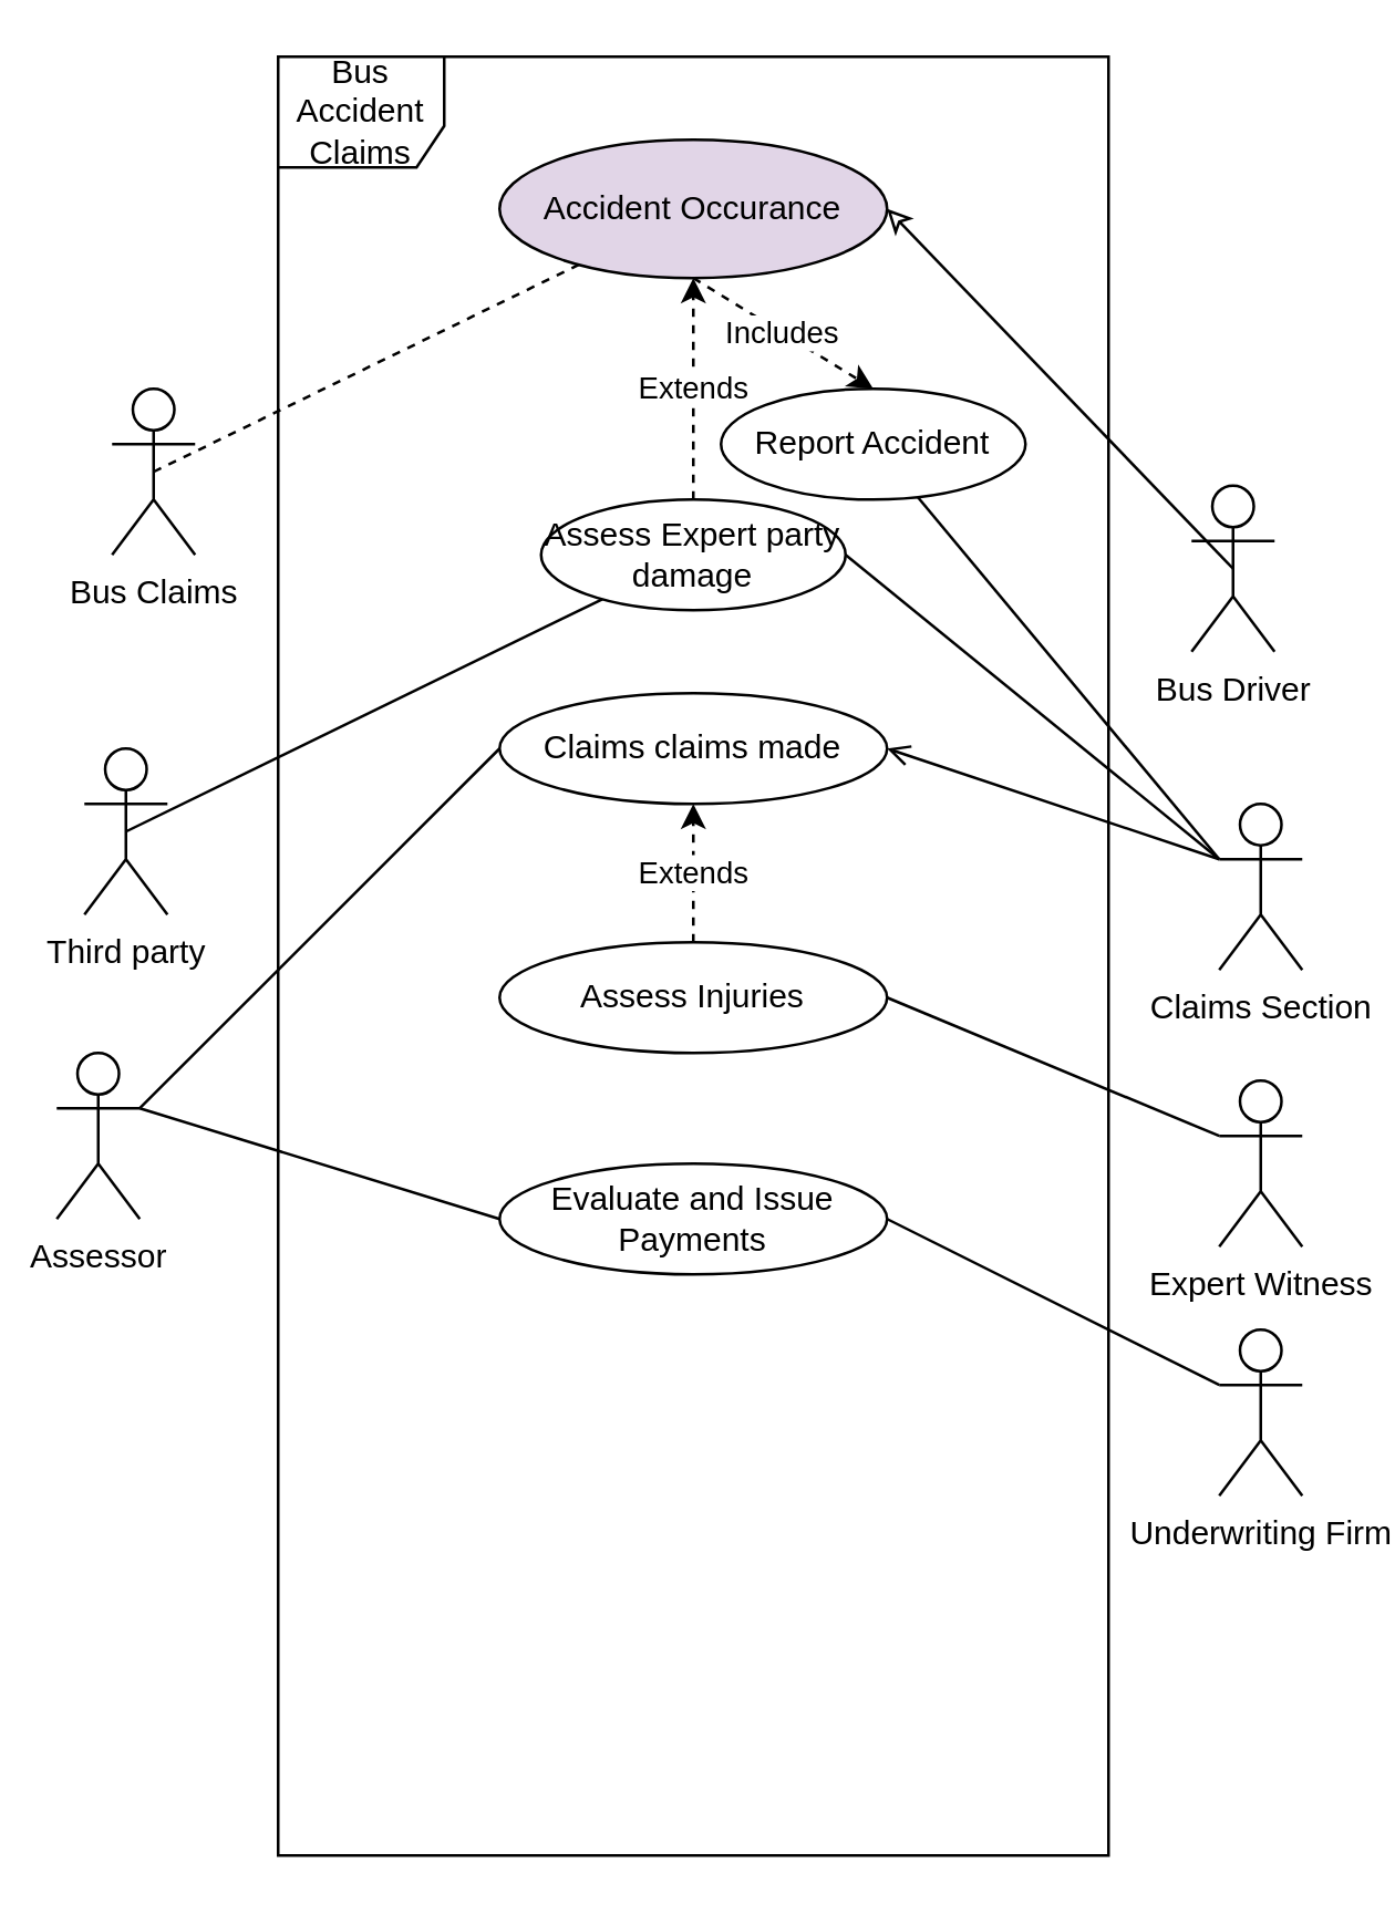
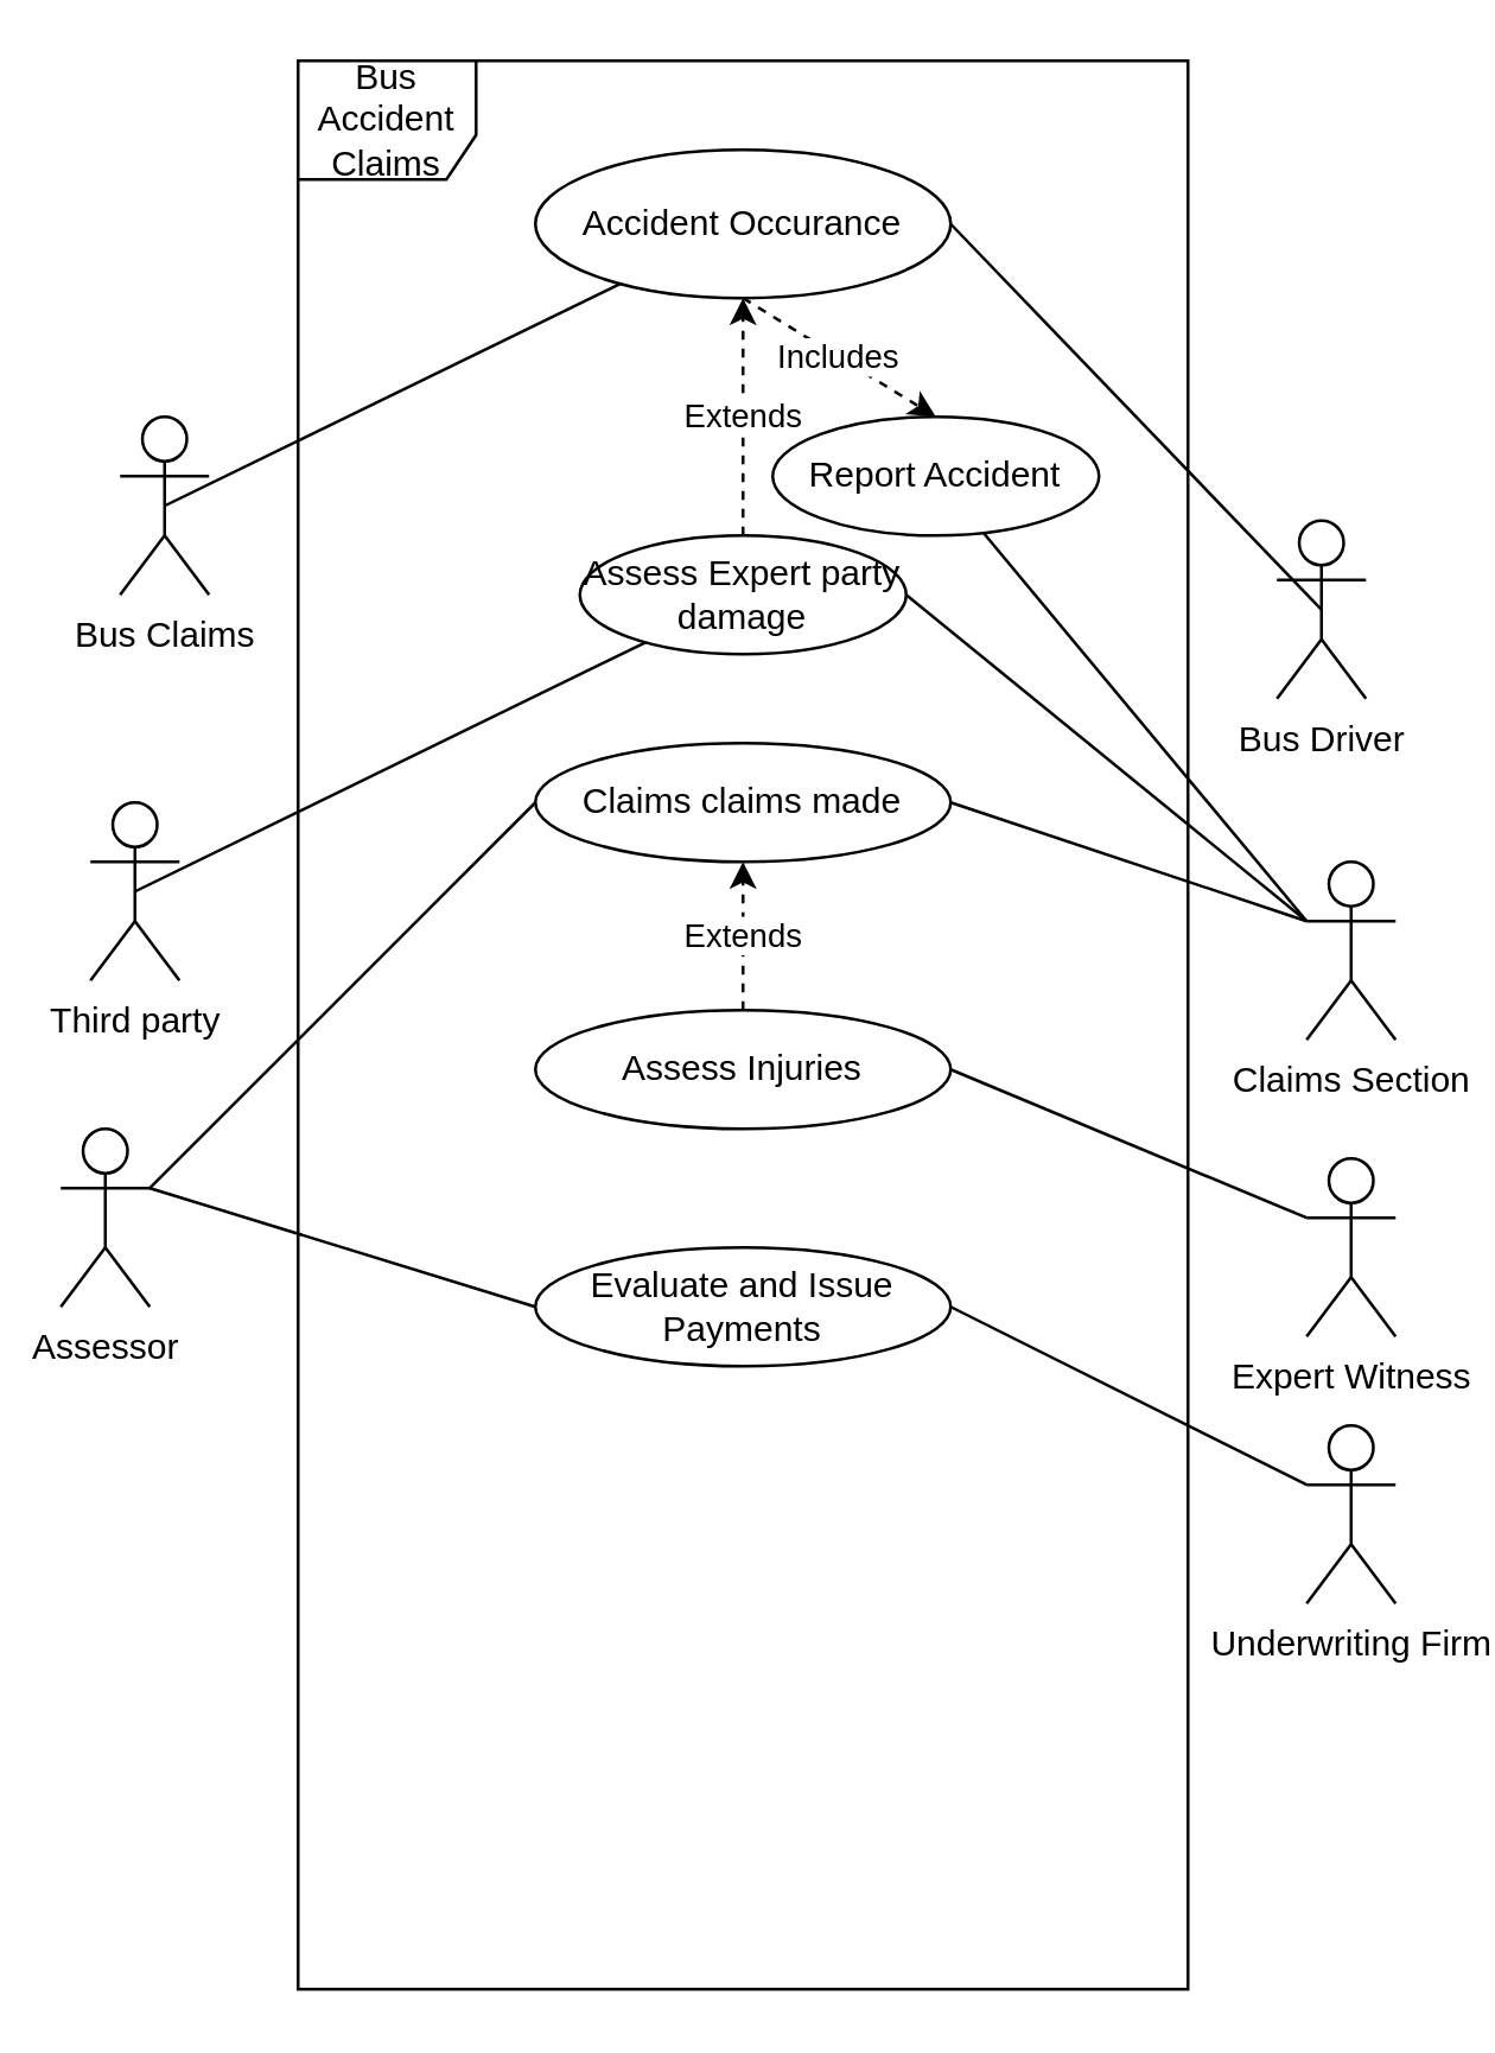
  <mxCell id="0" />
  <mxCell id="1" parent="0" />
  <mxCell id="2" value="Bus Accident Claims" style="shape=umlFrame;whiteSpace=wrap;html=1;width=60;height=40;" vertex="1" parent="1"><mxGeometry x="100" width="300" height="650" as="geometry" y="20" /></mxCell>
  <mxCell id="3" style="edgeStyle=none;rounded=0;orthogonalLoop=1;jettySize=auto;html=1;exitX=0.5;exitY=0.5;exitDx=0;exitDy=0;exitPerimeter=0;endArrow=none;endFill=0;" edge="1" parent="1" source="4" target="17"><mxGeometry relative="1" as="geometry" /></mxCell>
  <mxCell id="4" value="Third party" style="shape=umlActor;verticalLabelPosition=bottom;verticalAlign=top;html=1;" vertex="1" parent="1"><mxGeometry x="30" y="270" width="30" height="60" as="geometry" /></mxCell>
  <mxCell id="5" style="edgeStyle=none;rounded=0;orthogonalLoop=1;jettySize=auto;html=1;exitX=1;exitY=0.333;exitDx=0;exitDy=0;exitPerimeter=0;entryX=0;entryY=0.5;entryDx=0;entryDy=0;endArrow=none;endFill=0;" edge="1" parent="1" source="7" target="23"><mxGeometry relative="1" as="geometry" /></mxCell>
  <mxCell id="6" style="edgeStyle=none;rounded=0;orthogonalLoop=1;jettySize=auto;html=1;exitX=1;exitY=0.333;exitDx=0;exitDy=0;exitPerimeter=0;endArrow=none;endFill=0;entryX=0;entryY=0.5;entryDx=0;entryDy=0;" edge="1" parent="1" source="7" target="24"><mxGeometry relative="1" as="geometry" /></mxCell>
  <mxCell id="7" value="Assessor" style="shape=umlActor;verticalLabelPosition=bottom;verticalAlign=top;html=1;" vertex="1" parent="1"><mxGeometry x="20" y="380" width="30" height="60" as="geometry" /></mxCell>
- <mxCell id="8" style="rounded=0;orthogonalLoop=1;jettySize=auto;html=1;exitX=0.5;exitY=0.5;exitDx=0;exitDy=0;exitPerimeter=0;entryX=1;entryY=0.5;entryDx=0;entryDy=0;endArrow=classic;endFill=0;" edge="1" parent="1" source="9" target="13"><mxGeometry relative="1" as="geometry" /></mxCell>
+ <mxCell id="8" style="rounded=0;orthogonalLoop=1;jettySize=auto;html=1;exitX=0.5;exitY=0.5;exitDx=0;exitDy=0;exitPerimeter=0;entryX=1;entryY=0.5;entryDx=0;entryDy=0;endArrow=none;endFill=0;" edge="1" parent="1" source="9" target="13"><mxGeometry relative="1" as="geometry" /></mxCell>
  <mxCell id="9" value="Bus Driver" style="shape=umlActor;verticalLabelPosition=bottom;verticalAlign=top;html=1;" vertex="1" parent="1"><mxGeometry x="430" y="175" width="30" height="60" as="geometry" /></mxCell>
- <mxCell id="10" style="rounded=0;orthogonalLoop=1;jettySize=auto;html=1;exitX=0.5;exitY=0.5;exitDx=0;exitDy=0;exitPerimeter=0;endArrow=none;endFill=0;dashed=1;" edge="1" parent="1" source="11" target="13"><mxGeometry relative="1" as="geometry" /></mxCell>
+ <mxCell id="10" style="rounded=0;orthogonalLoop=1;jettySize=auto;html=1;exitX=0.5;exitY=0.5;exitDx=0;exitDy=0;exitPerimeter=0;endArrow=none;endFill=0;" edge="1" parent="1" source="11" target="13"><mxGeometry relative="1" as="geometry" /></mxCell>
  <mxCell id="11" value="Bus Claims" style="shape=umlActor;verticalLabelPosition=bottom;verticalAlign=top;html=1;" vertex="1" parent="1"><mxGeometry x="40" y="140" width="30" height="60" as="geometry" /></mxCell>
  <mxCell id="12" value="Includes" style="edgeStyle=none;rounded=0;orthogonalLoop=1;jettySize=auto;html=1;exitX=0.5;exitY=1;exitDx=0;exitDy=0;entryX=0.5;entryY=0;entryDx=0;entryDy=0;endArrow=classic;endFill=1;dashed=1;" edge="1" parent="1" source="13" target="22"><mxGeometry relative="1" as="geometry" /></mxCell>
- <mxCell id="13" value="Accident Occurance" style="ellipse;whiteSpace=wrap;html=1;fillColor=#e1d5e7;" vertex="1" parent="1"><mxGeometry x="180" y="50" width="140" height="50" as="geometry" /></mxCell>
+ <mxCell id="13" value="Accident Occurance" style="ellipse;whiteSpace=wrap;html=1;" vertex="1" parent="1"><mxGeometry x="180" y="50" width="140" height="50" as="geometry" /></mxCell>
  <mxCell id="14" style="edgeStyle=none;rounded=0;orthogonalLoop=1;jettySize=auto;html=1;exitX=0;exitY=0.333;exitDx=0;exitDy=0;exitPerimeter=0;entryX=1;entryY=0.5;entryDx=0;entryDy=0;endArrow=none;endFill=0;" edge="1" parent="1" source="15" target="24"><mxGeometry relative="1" as="geometry" /></mxCell>
  <mxCell id="15" value="Underwriting Firm" style="shape=umlActor;verticalLabelPosition=bottom;verticalAlign=top;html=1;" vertex="1" parent="1"><mxGeometry x="440" y="480" width="30" height="60" as="geometry" /></mxCell>
  <mxCell id="16" value="Extends" style="edgeStyle=none;rounded=0;orthogonalLoop=1;jettySize=auto;html=1;exitX=0.5;exitY=0;exitDx=0;exitDy=0;endArrow=classic;endFill=1;dashed=1;" edge="1" parent="1" source="17" target="13"><mxGeometry relative="1" as="geometry" /></mxCell>
  <mxCell id="17" value="Assess Expert party damage" style="ellipse;whiteSpace=wrap;html=1;" vertex="1" parent="1"><mxGeometry x="195" y="180" width="110" height="40" as="geometry" /></mxCell>
  <mxCell id="18" style="edgeStyle=none;rounded=0;orthogonalLoop=1;jettySize=auto;html=1;exitX=0;exitY=0.333;exitDx=0;exitDy=0;exitPerimeter=0;endArrow=none;endFill=0;" edge="1" parent="1" source="21" target="22"><mxGeometry relative="1" as="geometry" /></mxCell>
  <mxCell id="19" style="edgeStyle=none;rounded=0;orthogonalLoop=1;jettySize=auto;html=1;exitX=0;exitY=0.333;exitDx=0;exitDy=0;exitPerimeter=0;entryX=1;entryY=0.5;entryDx=0;entryDy=0;endArrow=none;endFill=0;" edge="1" parent="1" source="21" target="17"><mxGeometry relative="1" as="geometry" /></mxCell>
- <mxCell id="20" style="edgeStyle=none;rounded=0;orthogonalLoop=1;jettySize=auto;html=1;exitX=0;exitY=0.333;exitDx=0;exitDy=0;exitPerimeter=0;entryX=1;entryY=0.5;entryDx=0;entryDy=0;endArrow=open;endFill=0;" edge="1" parent="1" source="21" target="23"><mxGeometry relative="1" as="geometry" /></mxCell>
+ <mxCell id="20" style="edgeStyle=none;rounded=0;orthogonalLoop=1;jettySize=auto;html=1;exitX=0;exitY=0.333;exitDx=0;exitDy=0;exitPerimeter=0;entryX=1;entryY=0.5;entryDx=0;entryDy=0;endArrow=none;endFill=0;" edge="1" parent="1" source="21" target="23"><mxGeometry relative="1" as="geometry" /></mxCell>
  <mxCell id="21" value="Claims Section" style="shape=umlActor;verticalLabelPosition=bottom;verticalAlign=top;html=1;" vertex="1" parent="1"><mxGeometry x="440" y="290" width="30" height="60" as="geometry" /></mxCell>
  <mxCell id="22" value="Report Accident" style="ellipse;whiteSpace=wrap;html=1;" vertex="1" parent="1"><mxGeometry x="260" y="140" width="110" height="40" as="geometry" /></mxCell>
  <mxCell id="23" value="Claims claims made" style="ellipse;whiteSpace=wrap;html=1;" vertex="1" parent="1"><mxGeometry x="180" y="250" width="140" height="40" as="geometry" /></mxCell>
  <mxCell id="24" value="Evaluate and Issue Payments" style="ellipse;whiteSpace=wrap;html=1;" vertex="1" parent="1"><mxGeometry x="180" y="420" width="140" height="40" as="geometry" /></mxCell>
  <mxCell id="25" style="edgeStyle=none;rounded=0;orthogonalLoop=1;jettySize=auto;html=1;exitX=1;exitY=0.5;exitDx=0;exitDy=0;entryX=0;entryY=0.333;entryDx=0;entryDy=0;entryPerimeter=0;endArrow=none;endFill=0;" edge="1" parent="1" source="27" target="28"><mxGeometry relative="1" as="geometry" /></mxCell>
  <mxCell id="26" value="Extends" style="edgeStyle=none;rounded=0;orthogonalLoop=1;jettySize=auto;html=1;exitX=0.5;exitY=0;exitDx=0;exitDy=0;endArrow=classic;endFill=1;dashed=1;" edge="1" parent="1" source="27" target="23"><mxGeometry relative="1" as="geometry" /></mxCell>
  <mxCell id="27" value="Assess Injuries" style="ellipse;whiteSpace=wrap;html=1;" vertex="1" parent="1"><mxGeometry x="180" y="340" width="140" height="40" as="geometry" /></mxCell>
  <mxCell id="28" value="Expert Witness" style="shape=umlActor;verticalLabelPosition=bottom;verticalAlign=top;html=1;" vertex="1" parent="1"><mxGeometry x="440" y="390" width="30" height="60" as="geometry" /></mxCell>
